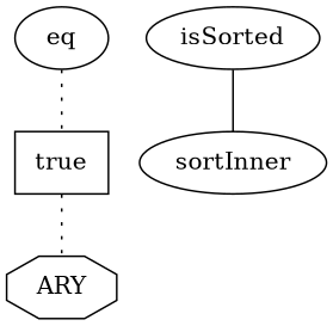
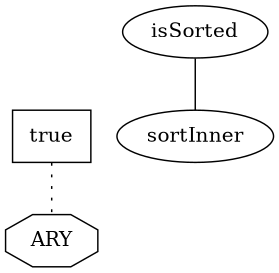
  graph {
    edge [style=dotted]
-   n1 [label=eq]
    n2 [label=true shape=box]
    n3 [label=isSorted]
    n4 [label=sortInner]
    n5 [label=ARY shape=octagon]
-   n1 -- n2
    n2 -- n5
    n3 -- n4 [style=solid]
  }
